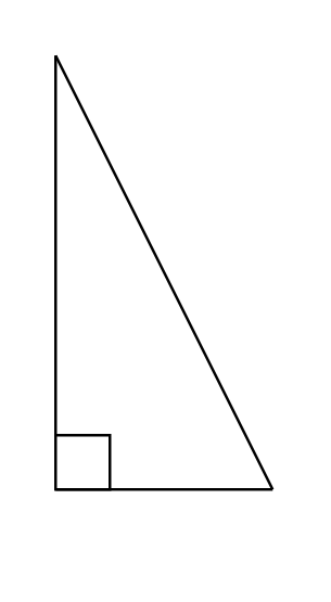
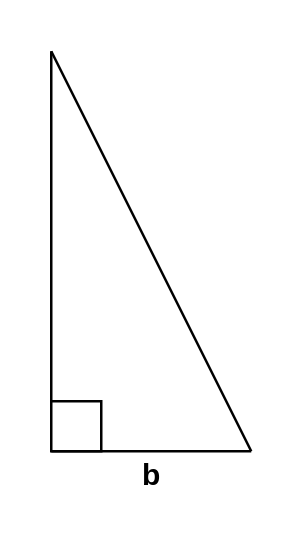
  <mxCell id="0" />
  <mxCell id="1" parent="0" />
+ <mxCell id="2" value="&lt;b&gt;b&lt;/b&gt;" style="text;html=1;resizable=0;autosize=1;align=center;verticalAlign=middle;points=[];fillColor=none;strokeColor=none;rounded=0;" vertex="1" parent="1"><mxGeometry x="50" y="180" width="20" height="20" as="geometry" /></mxCell>
  <mxCell id="3" value="" style="endArrow=none;html=1;" edge="1" parent="1"><mxGeometry width="50" height="50" relative="1" as="geometry"><mxPoint x="20" y="180" as="sourcePoint" /><mxPoint x="20" y="20" as="targetPoint" /></mxGeometry></mxCell>
  <mxCell id="4" value="" style="endArrow=none;html=1;" edge="1" parent="1"><mxGeometry width="50" height="50" relative="1" as="geometry"><mxPoint x="20" y="180" as="sourcePoint" /><mxPoint x="100" y="180" as="targetPoint" /></mxGeometry></mxCell>
  <mxCell id="5" value="" style="endArrow=none;html=1;" edge="1" parent="1"><mxGeometry width="50" height="50" relative="1" as="geometry"><mxPoint x="100" y="180" as="sourcePoint" /><mxPoint x="20" y="20" as="targetPoint" /></mxGeometry></mxCell>
  <mxCell id="6" value="" style="whiteSpace=wrap;html=1;aspect=fixed;" vertex="1" parent="1"><mxGeometry x="20" y="160" width="20" height="20" as="geometry" /></mxCell>
